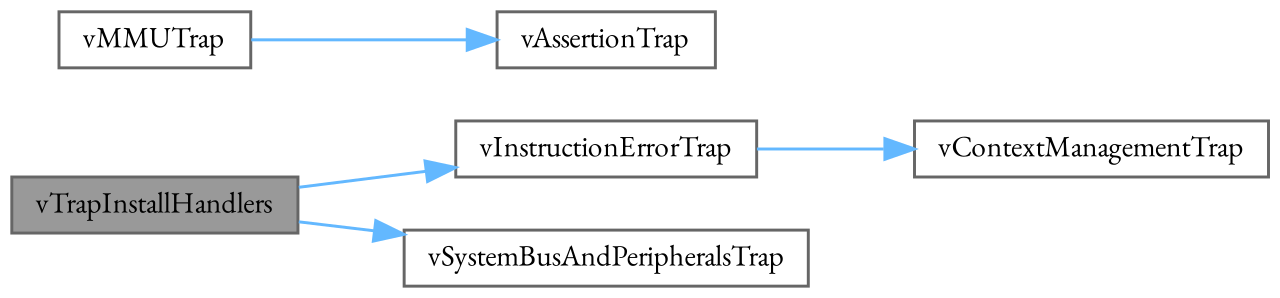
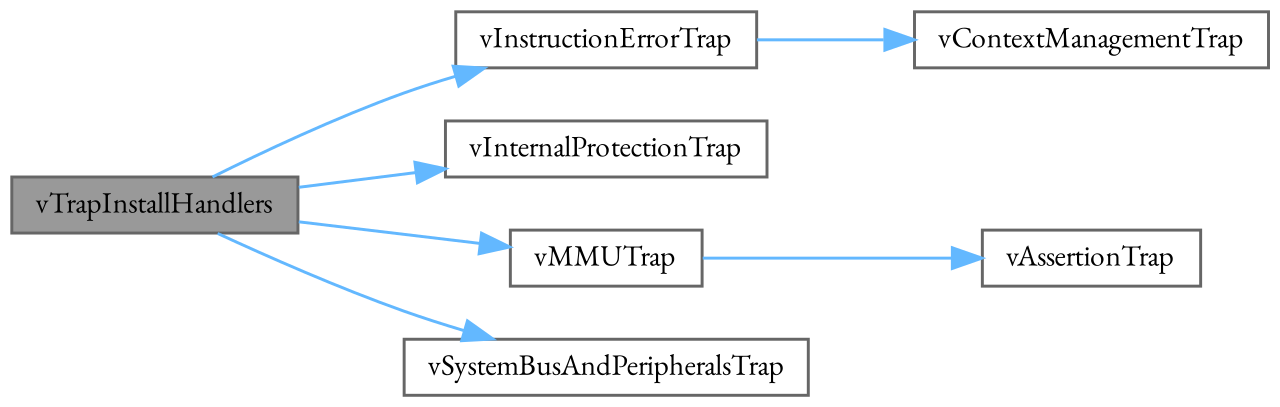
  digraph {
    fontname="EB Garamond"
    rankdir=LR
    node [color=grey40 fillcolor=white fontname="EB Garamond" fontsize=10 shape=box style=filled]
    edge [color=steelblue1 fontname="EB Garamond" fontsize=10 labelfontname=Helvetica labelfontsize=10 style=solid]
    n1 [color=gray40 fillcolor=grey60 fontcolor=black height=0.2 label=vTrapInstallHandlers width=0.4]
    n2 [height=0.2 label=vInstructionErrorTrap width=0.4]
+   n3 [height=0.2 label=vInternalProtectionTrap width=0.4]
    n4 [height=0.2 label=vMMUTrap width=0.4]
    n5 [height=0.2 label=vSystemBusAndPeripheralsTrap width=0.4]
    n6 [height=0.2 label=vAssertionTrap width=0.4]
    n7 [height=0.2 label=vContextManagementTrap width=0.4]
    n1 -> n2
+   n1 -> n3
+   n1 -> n4
    n1 -> n5
    n2 -> n7
    n4 -> n6
  }
